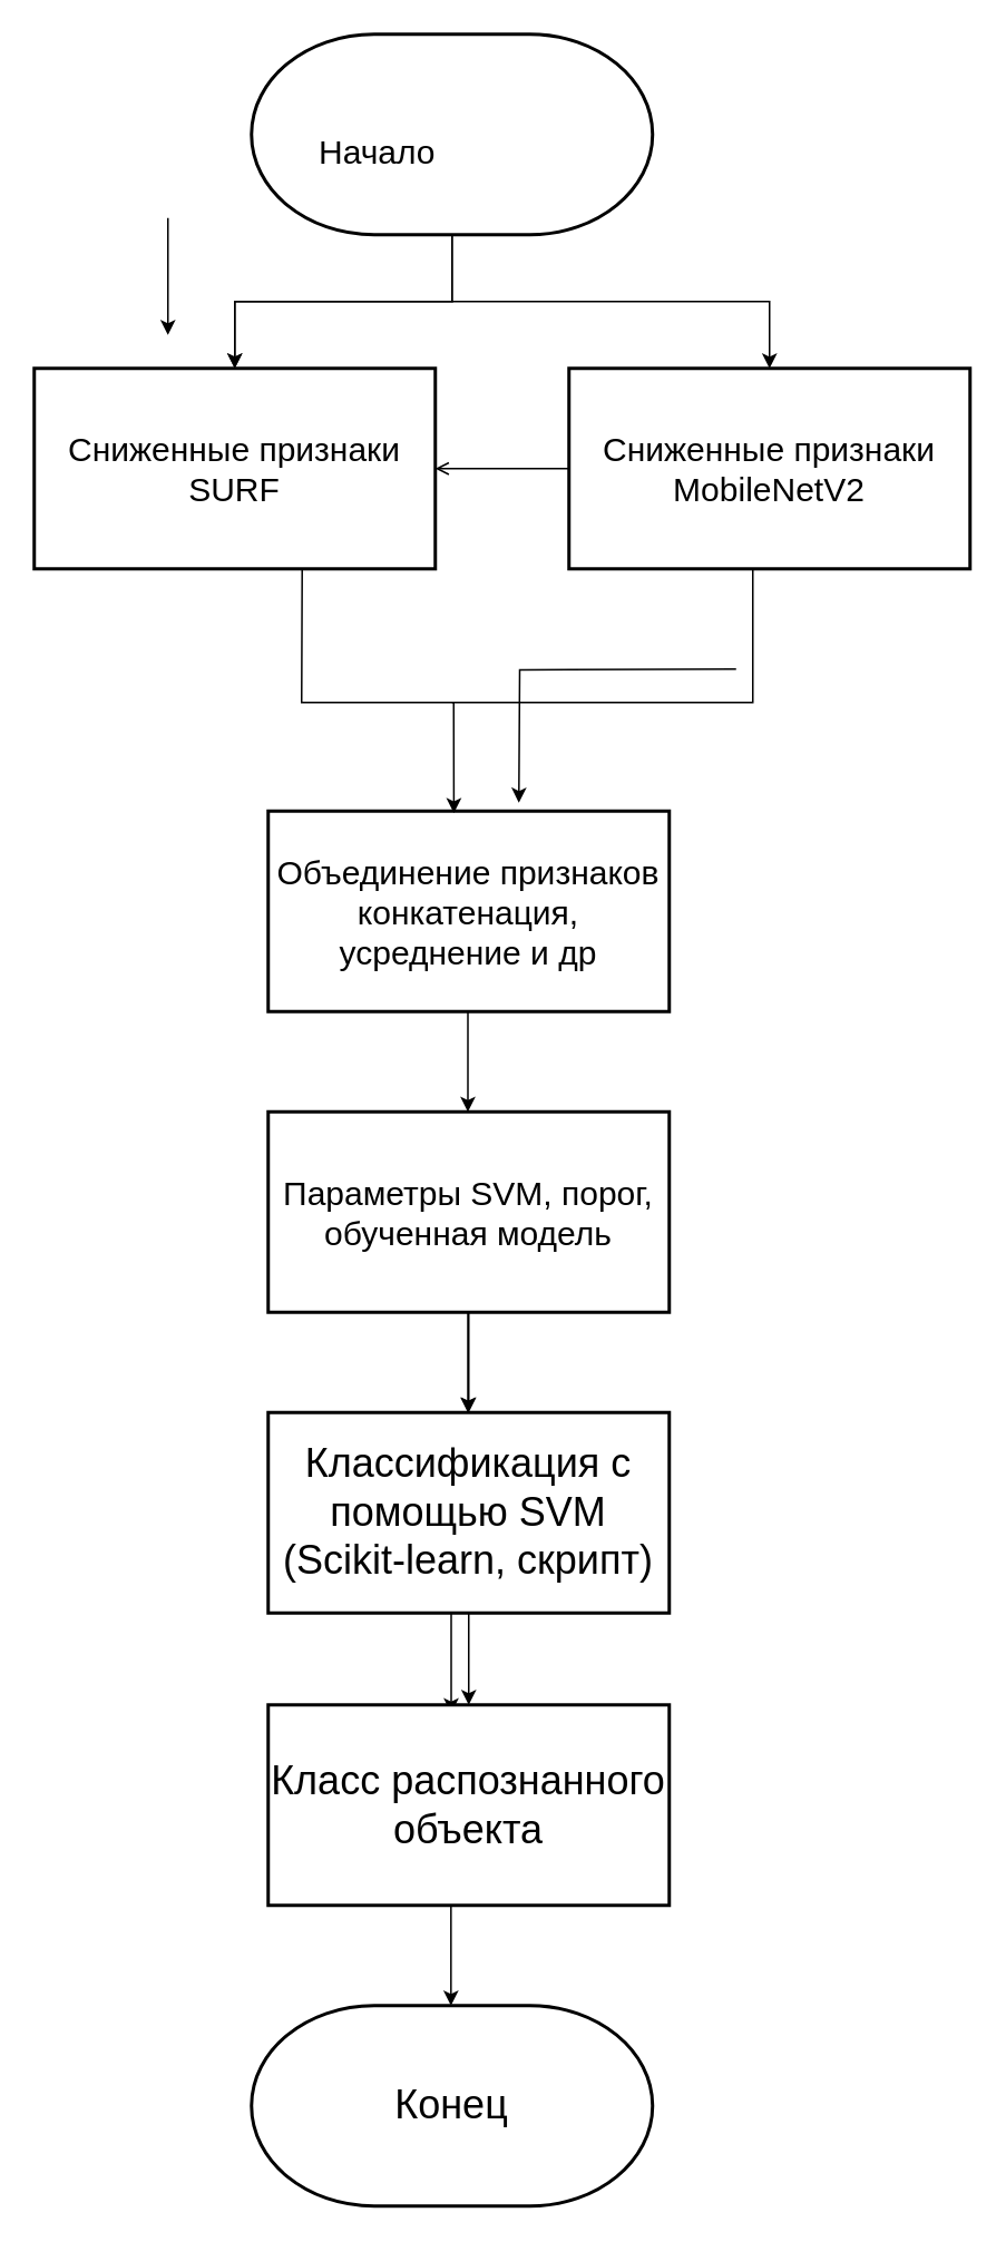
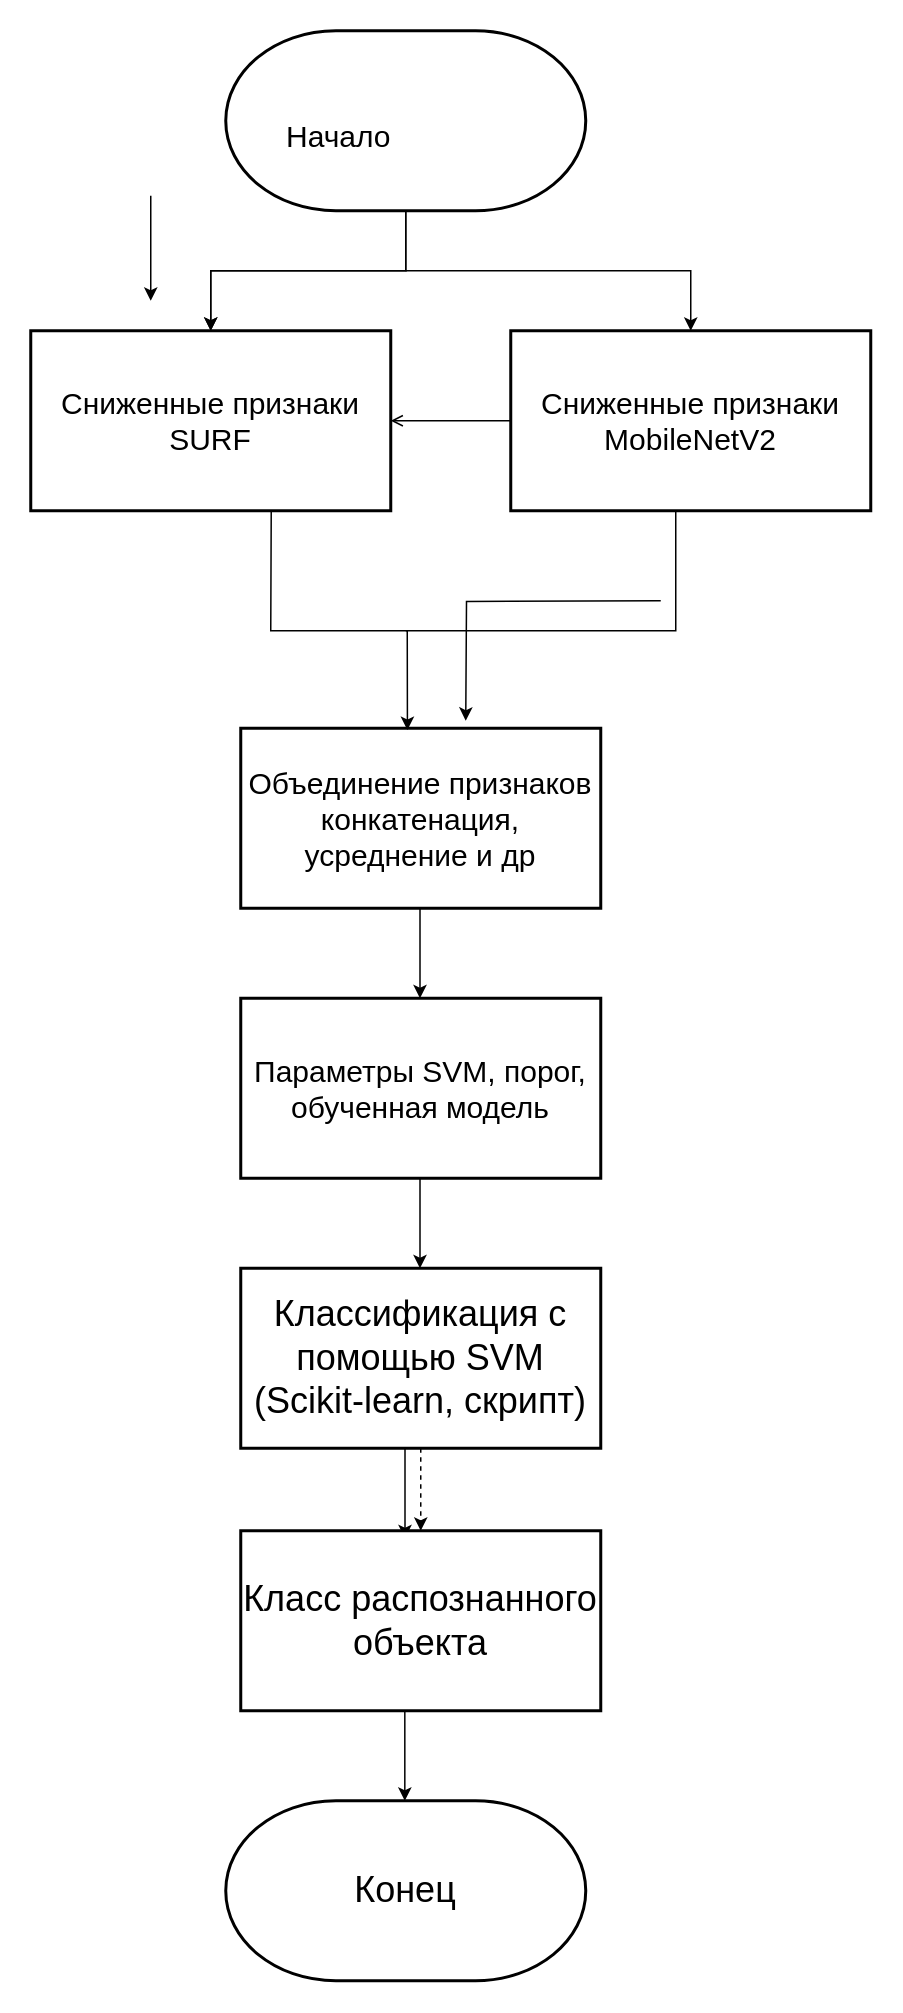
  <mxCell id="0" />
  <mxCell id="1" parent="0" />
  <mxCell id="2" style="edgeStyle=orthogonalEdgeStyle;rounded=0;orthogonalLoop=1;jettySize=auto;html=1;exitX=0.5;exitY=1;exitDx=0;exitDy=0;exitPerimeter=0;entryX=0.5;entryY=0;entryDx=0;entryDy=0;strokeColor=light-dark(#000000,#010101);" edge="1" parent="1" source="4" target="15"><mxGeometry relative="1" as="geometry"><Array as="points"><mxPoint x="270" y="180" /><mxPoint x="140" y="180" /></Array></mxGeometry></mxCell>
  <mxCell id="3" value="" style="edgeStyle=orthogonalEdgeStyle;rounded=0;orthogonalLoop=1;jettySize=auto;html=1;strokeColor=light-dark(#000000,#010101);" edge="1" parent="1" source="4" target="15"><mxGeometry relative="1" as="geometry" /></mxCell>
  <mxCell id="4" value="" style="strokeWidth=2;html=1;shape=mxgraph.flowchart.terminator;whiteSpace=wrap;fillColor=light-dark(#FFFFFF,#FEFEFE);strokeColor=light-dark(#000000,#000000);fontColor=light-dark(#000000,#010101);" vertex="1" parent="1"><mxGeometry x="150" y="20" width="240" height="120" as="geometry" /></mxCell>
  <mxCell id="5" value="&lt;font style=&quot;font-size: 20px;&quot;&gt;Начало&lt;/font&gt;" style="text;html=1;align=center;verticalAlign=middle;resizable=0;points=[];autosize=1;strokeColor=none;fillColor=none;fontColor=light-dark(#000000,#010101);" vertex="1" parent="1"><mxGeometry x="180" y="70" width="90" height="40" as="geometry" /></mxCell>
  <mxCell id="6" value="&lt;font style=&quot;color: light-dark(rgb(0, 0, 0), rgb(0, 0, 0)); font-size: 20px;&quot;&gt;Объединение признаков&lt;/font&gt;&lt;div&gt;&lt;font style=&quot;&quot;&gt;&lt;font color=&quot;#000000&quot;&gt;&lt;span style=&quot;font-size: 20px;&quot;&gt;конкатенация, усреднение и др&lt;/span&gt;&lt;/font&gt;&lt;/font&gt;&lt;/div&gt;" style="rounded=0;whiteSpace=wrap;html=1;fillColor=light-dark(#FFFFFF,#FBFBFB);strokeColor=light-dark(#000000,#000000);strokeWidth=2;" vertex="1" parent="1"><mxGeometry x="160" y="485" width="240" height="120" as="geometry" /></mxCell>
- <mxCell id="7" value="" style="edgeStyle=orthogonalEdgeStyle;rounded=0;orthogonalLoop=1;jettySize=auto;html=1;" edge="1" parent="1" source="8" target="11"><mxGeometry relative="1" as="geometry" /></mxCell>
  <mxCell id="8" value="&lt;font style=&quot;color: light-dark(rgb(0, 0, 0), rgb(0, 0, 0)); font-size: 20px;&quot;&gt;Параметры SVM, порог, обученная модель&lt;/font&gt;" style="rounded=0;whiteSpace=wrap;html=1;fillColor=light-dark(#FFFFFF,#FBFBFB);strokeColor=light-dark(#000000,#000000);strokeWidth=2;" vertex="1" parent="1"><mxGeometry x="160" y="665" width="240" height="120" as="geometry" /></mxCell>
  <mxCell id="9" value="" style="endArrow=classic;html=1;rounded=0;strokeColor=light-dark(#000000,#000000);entryX=0.5;entryY=0;entryDx=0;entryDy=0;" edge="1" parent="1"><mxGeometry width="50" height="50" relative="1" as="geometry"><mxPoint x="279.5" y="605" as="sourcePoint" /><mxPoint x="279.5" y="665" as="targetPoint" /></mxGeometry></mxCell>
- <mxCell id="10" value="" style="edgeStyle=orthogonalEdgeStyle;rounded=0;orthogonalLoop=1;jettySize=auto;html=1;" edge="1" parent="1" source="11" target="23"><mxGeometry relative="1" as="geometry" /></mxCell>
+ <mxCell id="10" value="" style="edgeStyle=orthogonalEdgeStyle;rounded=0;orthogonalLoop=1;jettySize=auto;html=1;dashed=1;" edge="1" parent="1" source="11" target="23"><mxGeometry relative="1" as="geometry" /></mxCell>
  <mxCell id="11" value="&lt;font style=&quot;color: light-dark(rgb(0, 0, 0), rgb(0, 0, 0)); font-size: 24px;&quot;&gt;Классификация с помощью SVM (Scikit-learn, скрипт)&lt;/font&gt;" style="rounded=0;whiteSpace=wrap;html=1;fillColor=light-dark(#FFFFFF,#FBFBFB);strokeColor=light-dark(#000000,#000000);strokeWidth=2;" vertex="1" parent="1"><mxGeometry x="160" y="845" width="240" height="120" as="geometry" /></mxCell>
  <mxCell id="12" value="" style="endArrow=classic;html=1;rounded=0;strokeColor=light-dark(#000000,#000000);entryX=0.5;entryY=0;entryDx=0;entryDy=0;" edge="1" parent="1"><mxGeometry width="50" height="50" relative="1" as="geometry"><mxPoint x="279.5" y="785" as="sourcePoint" /><mxPoint x="279.5" y="845" as="targetPoint" /></mxGeometry></mxCell>
  <mxCell id="13" value="" style="endArrow=classic;html=1;rounded=0;strokeColor=light-dark(#000000,#000000);entryX=0.5;entryY=0;entryDx=0;entryDy=0;" edge="1" parent="1"><mxGeometry width="50" height="50" relative="1" as="geometry"><mxPoint x="269.5" y="965" as="sourcePoint" /><mxPoint x="269.5" y="1025" as="targetPoint" /></mxGeometry></mxCell>
  <mxCell id="14" value="&lt;font style=&quot;color: light-dark(rgb(0, 0, 0), rgb(3, 3, 3));&quot;&gt;&lt;span style=&quot;font-size: 24px;&quot;&gt;Конец&lt;/span&gt;&lt;/font&gt;" style="strokeWidth=2;html=1;shape=mxgraph.flowchart.terminator;whiteSpace=wrap;fillColor=light-dark(#FFFFFF,#FEFEFE);strokeColor=light-dark(#000000,#000000);fontColor=light-dark(#000000,#010101);" vertex="1" parent="1"><mxGeometry x="150" y="1200" width="240" height="120" as="geometry" /></mxCell>
  <mxCell id="15" value="&lt;font style=&quot;color: light-dark(rgb(0, 0, 0), rgb(0, 0, 0)); font-size: 20px;&quot;&gt;Сниженные признаки SURF&lt;/font&gt;" style="rounded=0;whiteSpace=wrap;html=1;fillColor=light-dark(#FFFFFF,#FBFBFB);strokeColor=light-dark(#000000,#000000);strokeWidth=2;" vertex="1" parent="1"><mxGeometry x="20" y="220" width="240" height="120" as="geometry" /></mxCell>
  <mxCell id="16" value="" style="edgeStyle=orthogonalEdgeStyle;rounded=0;orthogonalLoop=1;jettySize=auto;html=1;endArrow=open;" edge="1" parent="1" source="17" target="15"><mxGeometry relative="1" as="geometry" /></mxCell>
  <mxCell id="17" value="&lt;font style=&quot;color: light-dark(rgb(0, 0, 0), rgb(0, 0, 0)); font-size: 20px;&quot;&gt;Сниженные признаки MobileNetV2&lt;/font&gt;" style="rounded=0;whiteSpace=wrap;html=1;fillColor=light-dark(#FFFFFF,#FBFBFB);strokeColor=light-dark(#000000,#000000);strokeWidth=2;" vertex="1" parent="1"><mxGeometry x="340" y="220" width="240" height="120" as="geometry" /></mxCell>
  <mxCell id="18" value="" style="endArrow=classic;html=1;rounded=0;" edge="1" parent="1"><mxGeometry width="50" height="50" relative="1" as="geometry"><mxPoint x="100" y="130" as="sourcePoint" /><mxPoint x="100" y="200" as="targetPoint" /></mxGeometry></mxCell>
  <mxCell id="19" value="" style="endArrow=classic;html=1;rounded=0;strokeColor=light-dark(#000000,#030303);entryX=0.5;entryY=0;entryDx=0;entryDy=0;" edge="1" parent="1" target="17"><mxGeometry width="50" height="50" relative="1" as="geometry"><mxPoint x="270" y="180" as="sourcePoint" /><mxPoint x="450" y="190" as="targetPoint" /><Array as="points"><mxPoint x="460" y="180" /></Array></mxGeometry></mxCell>
  <mxCell id="20" value="" style="edgeStyle=orthogonalEdgeStyle;rounded=0;orthogonalLoop=1;jettySize=auto;html=1;" edge="1" parent="1"><mxGeometry relative="1" as="geometry"><mxPoint x="440" y="400" as="sourcePoint" /><mxPoint x="310" y="480" as="targetPoint" /></mxGeometry></mxCell>
  <mxCell id="21" value="" style="endArrow=classic;html=1;rounded=0;strokeColor=light-dark(#000000,#030303);exitX=0.668;exitY=1.003;exitDx=0;exitDy=0;exitPerimeter=0;entryX=0.463;entryY=0.01;entryDx=0;entryDy=0;entryPerimeter=0;" edge="1" parent="1" source="15" target="6"><mxGeometry width="50" height="50" relative="1" as="geometry"><mxPoint x="180" y="380" as="sourcePoint" /><mxPoint x="230" y="480" as="targetPoint" /><Array as="points"><mxPoint x="180" y="420" /><mxPoint x="271" y="420" /></Array></mxGeometry></mxCell>
  <mxCell id="22" value="" style="endArrow=none;html=1;rounded=0;strokeColor=light-dark(#000000,#000000);" edge="1" parent="1"><mxGeometry width="50" height="50" relative="1" as="geometry"><mxPoint x="270" y="420" as="sourcePoint" /><mxPoint x="450" y="340" as="targetPoint" /><Array as="points"><mxPoint x="450" y="420" /></Array></mxGeometry></mxCell>
  <mxCell id="23" value="&lt;font style=&quot;color: light-dark(rgb(0, 0, 0), rgb(0, 0, 0)); font-size: 24px;&quot;&gt;Класс распознанного объекта&lt;/font&gt;" style="rounded=0;whiteSpace=wrap;html=1;fillColor=light-dark(#FFFFFF,#FBFBFB);strokeColor=light-dark(#000000,#000000);strokeWidth=2;" vertex="1" parent="1"><mxGeometry x="160" y="1020" width="240" height="120" as="geometry" /></mxCell>
  <mxCell id="24" value="" style="endArrow=classic;html=1;rounded=0;strokeColor=light-dark(#000000,#000000);entryX=0.5;entryY=0;entryDx=0;entryDy=0;" edge="1" parent="1"><mxGeometry width="50" height="50" relative="1" as="geometry"><mxPoint x="269.38" y="1140" as="sourcePoint" /><mxPoint x="269.38" y="1200" as="targetPoint" /></mxGeometry></mxCell>
